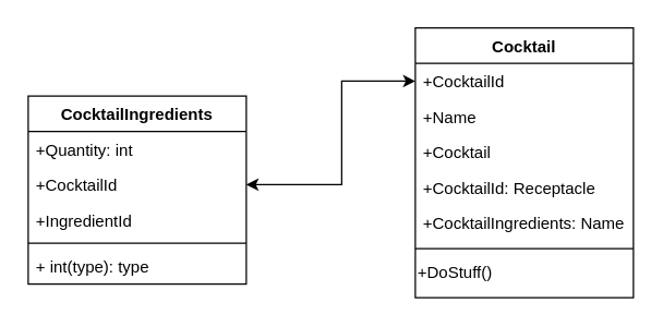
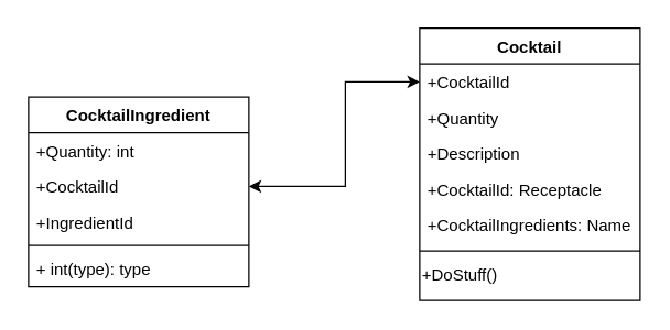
  <mxCell id="0" />
  <mxCell id="1" parent="0" />
  <mxCell id="2" value="Cocktail" style="swimlane;fontStyle=1;align=center;verticalAlign=top;childLayout=stackLayout;horizontal=1;startSize=26;horizontalStack=0;resizeParent=1;resizeParentMax=0;resizeLast=0;collapsible=1;marginBottom=0;" vertex="1" parent="1"><mxGeometry x="304" y="20" width="160" height="198" as="geometry" /></mxCell>
  <mxCell id="3" value="+CocktailId" style="text;strokeColor=none;fillColor=none;align=left;verticalAlign=top;spacingLeft=4;spacingRight=4;overflow=hidden;rotatable=0;points=[[0,0.5],[1,0.5]];portConstraint=eastwest;" vertex="1" parent="2"><mxGeometry y="26" width="160" height="26" as="geometry" /></mxCell>
- <mxCell id="4" value="+Name" style="text;strokeColor=none;fillColor=none;align=left;verticalAlign=top;spacingLeft=4;spacingRight=4;overflow=hidden;rotatable=0;points=[[0,0.5],[1,0.5]];portConstraint=eastwest;" vertex="1" parent="2"><mxGeometry y="52" width="160" height="26" as="geometry" /></mxCell>
- <mxCell id="5" value="+Cocktail" style="text;strokeColor=none;fillColor=none;align=left;verticalAlign=top;spacingLeft=4;spacingRight=4;overflow=hidden;rotatable=0;points=[[0,0.5],[1,0.5]];portConstraint=eastwest;" vertex="1" parent="2"><mxGeometry y="78" width="160" height="26" as="geometry" /></mxCell>
+ <mxCell id="4" value="+Quantity" style="text;strokeColor=none;fillColor=none;align=left;verticalAlign=top;spacingLeft=4;spacingRight=4;overflow=hidden;rotatable=0;points=[[0,0.5],[1,0.5]];portConstraint=eastwest;" vertex="1" parent="2"><mxGeometry y="52" width="160" height="26" as="geometry" /></mxCell>
+ <mxCell id="5" value="+Description" style="text;strokeColor=none;fillColor=none;align=left;verticalAlign=top;spacingLeft=4;spacingRight=4;overflow=hidden;rotatable=0;points=[[0,0.5],[1,0.5]];portConstraint=eastwest;" vertex="1" parent="2"><mxGeometry y="78" width="160" height="26" as="geometry" /></mxCell>
  <mxCell id="6" value="+CocktailId: Receptacle" style="text;strokeColor=none;fillColor=none;align=left;verticalAlign=top;spacingLeft=4;spacingRight=4;overflow=hidden;rotatable=0;points=[[0,0.5],[1,0.5]];portConstraint=eastwest;" vertex="1" parent="2"><mxGeometry y="104" width="160" height="26" as="geometry" /></mxCell>
  <mxCell id="7" value="+CocktailIngredients: Name" style="text;strokeColor=none;fillColor=none;align=left;verticalAlign=top;spacingLeft=4;spacingRight=4;overflow=hidden;rotatable=0;points=[[0,0.5],[1,0.5]];portConstraint=eastwest;" vertex="1" parent="2"><mxGeometry y="130" width="160" height="28" as="geometry" /></mxCell>
  <mxCell id="8" value="" style="line;strokeWidth=1;fillColor=none;align=left;verticalAlign=middle;spacingTop=-1;spacingLeft=3;spacingRight=3;rotatable=0;labelPosition=right;points=[];portConstraint=eastwest;" vertex="1" parent="2"><mxGeometry y="158" width="160" height="8" as="geometry" /></mxCell>
  <mxCell id="9" value="+DoStuff()" style="text;html=1;strokeColor=none;fillColor=none;align=left;verticalAlign=top;whiteSpace=wrap;rounded=0;" vertex="1" parent="2"><mxGeometry y="166" width="160" height="32" as="geometry" /></mxCell>
- <mxCell id="10" value="CocktailIngredients" style="swimlane;fontStyle=1;align=center;verticalAlign=top;childLayout=stackLayout;horizontal=1;startSize=26;horizontalStack=0;resizeParent=1;resizeParentMax=0;resizeLast=0;collapsible=1;marginBottom=0;" vertex="1" parent="1"><mxGeometry x="20" y="70" width="160" height="138" as="geometry" /></mxCell>
+ <mxCell id="10" value="CocktailIngredient" style="swimlane;fontStyle=1;align=center;verticalAlign=top;childLayout=stackLayout;horizontal=1;startSize=26;horizontalStack=0;resizeParent=1;resizeParentMax=0;resizeLast=0;collapsible=1;marginBottom=0;" vertex="1" parent="1"><mxGeometry x="20" y="70" width="160" height="138" as="geometry" /></mxCell>
  <mxCell id="11" value="+Quantity: int" style="text;strokeColor=none;fillColor=none;align=left;verticalAlign=top;spacingLeft=4;spacingRight=4;overflow=hidden;rotatable=0;points=[[0,0.5],[1,0.5]];portConstraint=eastwest;" vertex="1" parent="10"><mxGeometry y="26" width="160" height="26" as="geometry" /></mxCell>
  <mxCell id="12" value="+CocktailId" style="text;strokeColor=none;fillColor=none;align=left;verticalAlign=top;spacingLeft=4;spacingRight=4;overflow=hidden;rotatable=0;points=[[0,0.5],[1,0.5]];portConstraint=eastwest;" vertex="1" parent="10"><mxGeometry y="52" width="160" height="26" as="geometry" /></mxCell>
  <mxCell id="13" value="+IngredientId" style="text;strokeColor=none;fillColor=none;align=left;verticalAlign=top;spacingLeft=4;spacingRight=4;overflow=hidden;rotatable=0;points=[[0,0.5],[1,0.5]];portConstraint=eastwest;" vertex="1" parent="10"><mxGeometry y="78" width="160" height="26" as="geometry" /></mxCell>
  <mxCell id="14" value="" style="line;strokeWidth=1;fillColor=none;align=left;verticalAlign=middle;spacingTop=-1;spacingLeft=3;spacingRight=3;rotatable=0;labelPosition=right;points=[];portConstraint=eastwest;" vertex="1" parent="10"><mxGeometry y="104" width="160" height="8" as="geometry" /></mxCell>
  <mxCell id="15" value="+ int(type): type" style="text;strokeColor=none;fillColor=none;align=left;verticalAlign=top;spacingLeft=4;spacingRight=4;overflow=hidden;rotatable=0;points=[[0,0.5],[1,0.5]];portConstraint=eastwest;" vertex="1" parent="10"><mxGeometry y="112" width="160" height="26" as="geometry" /></mxCell>
  <mxCell id="16" value="" style="endArrow=classic;startArrow=classic;html=1;rounded=0;exitX=1;exitY=0.5;exitDx=0;exitDy=0;entryX=0;entryY=0.5;entryDx=0;entryDy=0;" edge="1" parent="1" source="12" target="3"><mxGeometry width="50" height="50" relative="1" as="geometry"><mxPoint x="280" y="320" as="sourcePoint" /><mxPoint x="250" y="130" as="targetPoint" /><Array as="points"><mxPoint x="250" y="135" /><mxPoint x="250" y="59" /></Array></mxGeometry></mxCell>
